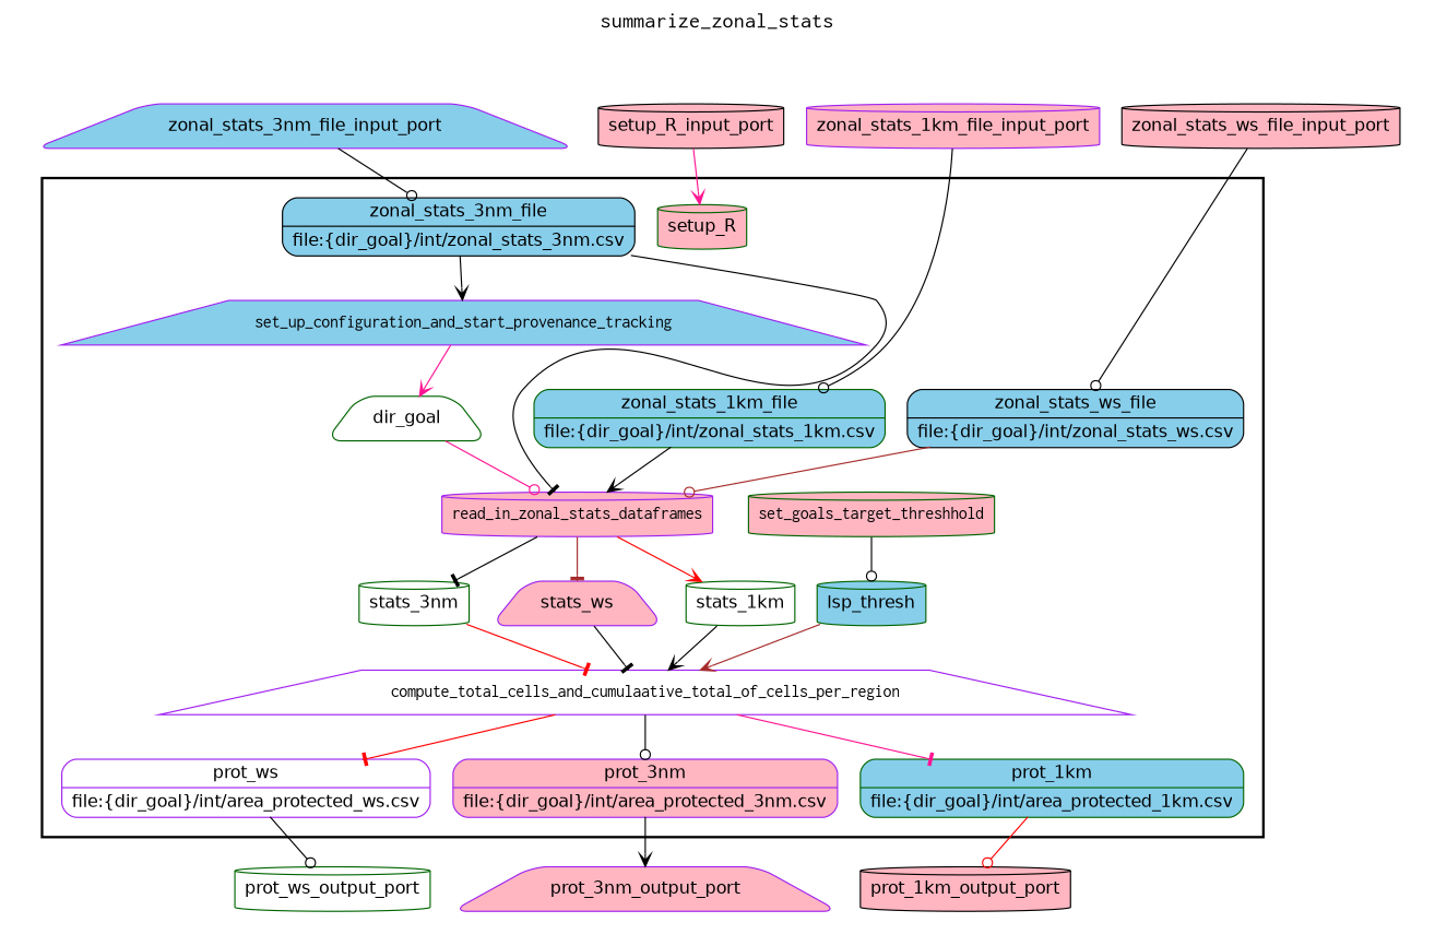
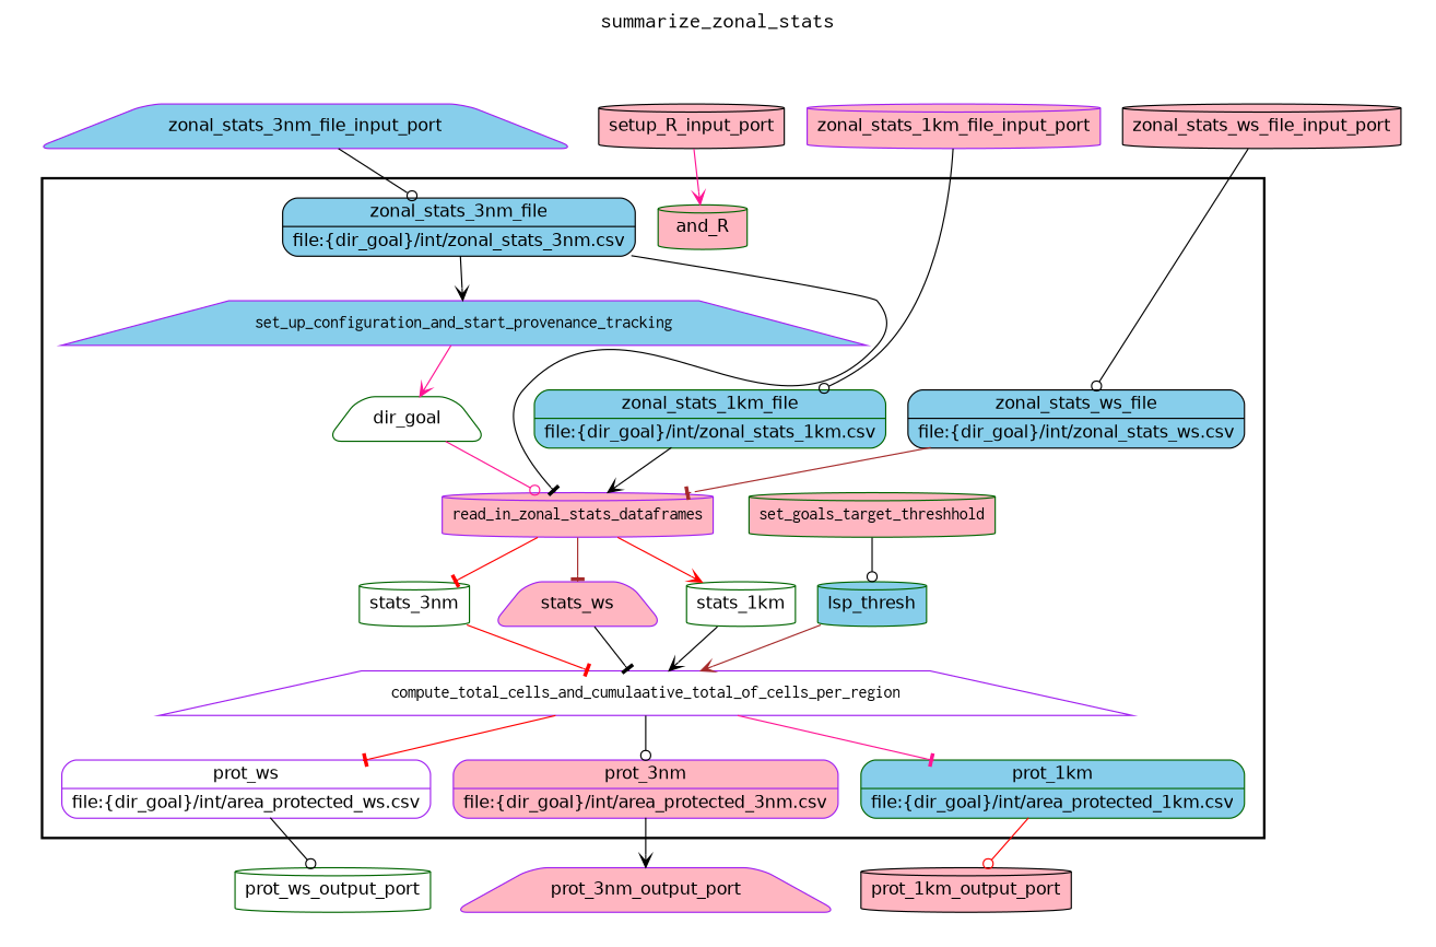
  digraph {
    fontname=Courier
    fontsize=18
    label=summarize_zonal_stats
    labelloc=t
    rankdir=TB
    node [color=purple fillcolor=lightpink fontname=Helvetica peripheries=1 shape=cylinder style="rounded,filled"]
    edge [arrowhead=odot color=black]
    set_up_configuration_and_start_provenance_tracking [fillcolor=skyblue fontname=Courier shape=trapezium style=filled]
    dir_goal [color=darkgreen fillcolor=white shape=trapezium]
    read_in_zonal_stats_dataframes [fontname=Courier style=filled]
    stats_1km [color=darkgreen fillcolor=white]
    stats_3nm [color=darkgreen fillcolor=white]
    stats_ws [shape=trapezium]
    set_goals_target_threshhold [color=darkgreen fontname=Courier style=filled]
    lsp_thresh [color=darkgreen fillcolor=skyblue]
    compute_total_cells_and_cumulaative_total_of_cells_per_region [fillcolor=white fontname=Courier shape=trapezium style=filled]
    n10 [fillcolor=white label="{<f0> prot_ws |<f1> file\:\{dir_goal\}/int/area_protected_ws.csv}" rankdir=LR shape=record]
    n11 [label="{<f0> prot_3nm |<f1> file\:\{dir_goal\}/int/area_protected_3nm.csv}" rankdir=LR shape=record]
    n12 [color=darkgreen fillcolor=skyblue label="{<f0> prot_1km |<f1> file\:\{dir_goal\}/int/area_protected_1km.csv}" rankdir=LR shape=record]
-   setup_R [color=darkgreen]
+   setup_R [color=darkgreen label=and_R]
    n14 [color=black fillcolor=skyblue label="{<f0> zonal_stats_3nm_file |<f1> file\:\{dir_goal\}/int/zonal_stats_3nm.csv}" rankdir=LR shape=record]
    n15 [color=darkgreen fillcolor=skyblue label="{<f0> zonal_stats_1km_file |<f1> file\:\{dir_goal\}/int/zonal_stats_1km.csv}" rankdir=LR shape=record]
    n16 [color=black fillcolor=skyblue label="{<f0> zonal_stats_ws_file |<f1> file\:\{dir_goal\}/int/zonal_stats_ws.csv}" rankdir=LR shape=record]
    setup_R_input_port [color=black width=0.2]
    zonal_stats_3nm_file_input_port [fillcolor=skyblue shape=trapezium width=0.2]
    zonal_stats_1km_file_input_port [width=0.2]
    zonal_stats_ws_file_input_port [color=black width=0.2]
    prot_ws_output_port [color=darkgreen fillcolor=white width=0.2]
    prot_3nm_output_port [shape=trapezium width=0.2]
    prot_1km_output_port [color=black width=0.2]
    subgraph cluster_1 {
      color=black
      label=""
      penwidth=2
      subgraph cluster_2 {
        color=white
        label=""
        penwidth=2
        set_up_configuration_and_start_provenance_tracking
        dir_goal
        read_in_zonal_stats_dataframes
        stats_1km
        stats_3nm
        stats_ws
        set_goals_target_threshhold
        lsp_thresh
        compute_total_cells_and_cumulaative_total_of_cells_per_region
        n10
        n11
        n12
        setup_R
        n14
        n15
        n16
      }
    }
    subgraph cluster_3 {
      color=white
      label=""
      subgraph cluster_4 {
        color=white
        label=""
        setup_R_input_port
        zonal_stats_3nm_file_input_port
        zonal_stats_1km_file_input_port
        zonal_stats_ws_file_input_port
      }
    }
    subgraph cluster_5 {
      color=white
      label=""
      subgraph cluster_6 {
        color=white
        label=""
        prot_ws_output_port
        prot_3nm_output_port
        prot_1km_output_port
      }
    }
    set_up_configuration_and_start_provenance_tracking -> dir_goal [arrowhead=vee color=deeppink]
    dir_goal -> read_in_zonal_stats_dataframes [color=deeppink]
    read_in_zonal_stats_dataframes -> stats_1km [arrowhead=vee color=red]
-   read_in_zonal_stats_dataframes -> stats_3nm [arrowhead=tee]
+   read_in_zonal_stats_dataframes -> stats_3nm [arrowhead=tee color=red]
    read_in_zonal_stats_dataframes -> stats_ws [arrowhead=tee color=brown]
    stats_1km -> compute_total_cells_and_cumulaative_total_of_cells_per_region [arrowhead=vee]
    stats_3nm -> compute_total_cells_and_cumulaative_total_of_cells_per_region [arrowhead=tee color=red]
    stats_ws -> compute_total_cells_and_cumulaative_total_of_cells_per_region [arrowhead=tee]
    set_goals_target_threshhold -> lsp_thresh
    lsp_thresh -> compute_total_cells_and_cumulaative_total_of_cells_per_region [arrowhead=vee color=brown]
    compute_total_cells_and_cumulaative_total_of_cells_per_region -> n10 [arrowhead=tee color=red]
    compute_total_cells_and_cumulaative_total_of_cells_per_region -> n11
    compute_total_cells_and_cumulaative_total_of_cells_per_region -> n12 [arrowhead=tee color=deeppink]
    n10 -> prot_ws_output_port
    n11 -> prot_3nm_output_port [arrowhead=vee]
    n12 -> prot_1km_output_port [color=red]
    n14 -> set_up_configuration_and_start_provenance_tracking [arrowhead=vee]
    n14 -> read_in_zonal_stats_dataframes [arrowhead=tee]
    n15 -> read_in_zonal_stats_dataframes [arrowhead=vee]
-   n16 -> read_in_zonal_stats_dataframes [color=brown]
+   n16 -> read_in_zonal_stats_dataframes [arrowhead=tee color=brown]
    setup_R_input_port -> setup_R [arrowhead=vee color=deeppink]
    zonal_stats_3nm_file_input_port -> n14
    zonal_stats_1km_file_input_port -> n15
    zonal_stats_ws_file_input_port -> n16
  }
